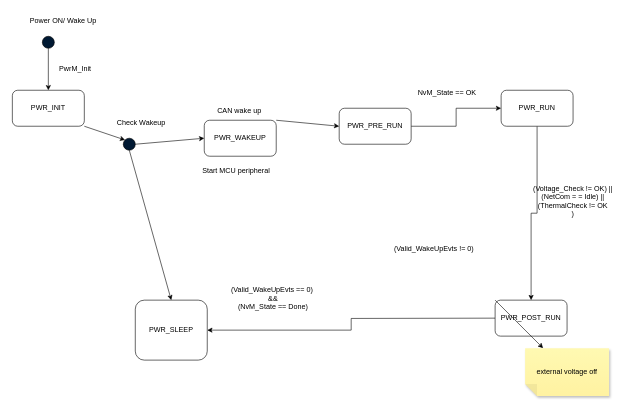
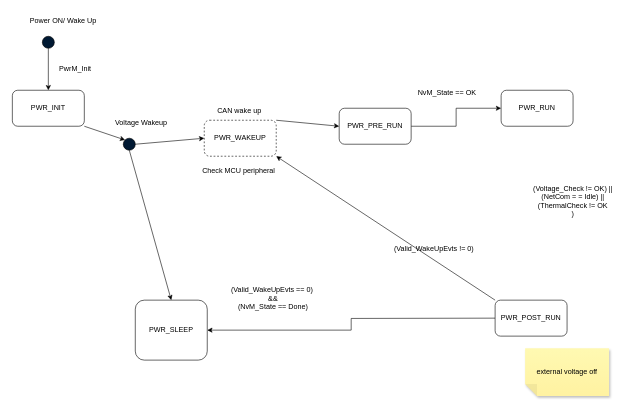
  <mxCell id="0" />
  <mxCell id="1" parent="0" />
  <mxCell id="2" style="edgeStyle=orthogonalEdgeStyle;rounded=0;orthogonalLoop=1;jettySize=auto;html=1;exitX=1;exitY=0.5;exitDx=0;exitDy=0;" edge="1" parent="1" source="3" target="5"><mxGeometry relative="1" as="geometry" /></mxCell>
  <mxCell id="3" value="PWR_PRE_RUN" style="rounded=1;whiteSpace=wrap;html=1;gradientColor=none;glass=0;" vertex="1" parent="1"><mxGeometry x="565" y="180" width="120" height="60" as="geometry" /></mxCell>
- <mxCell id="4" style="edgeStyle=orthogonalEdgeStyle;rounded=0;orthogonalLoop=1;jettySize=auto;html=1;exitX=0.5;exitY=1;exitDx=0;exitDy=0;" edge="1" parent="1" source="5" target="8"><mxGeometry relative="1" as="geometry" /></mxCell>
  <mxCell id="5" value="PWR_RUN" style="rounded=1;whiteSpace=wrap;html=1;" vertex="1" parent="1"><mxGeometry x="835" y="150" width="120" height="60" as="geometry" /></mxCell>
  <mxCell id="6" value="PWR_INIT" style="rounded=1;whiteSpace=wrap;html=1;" vertex="1" parent="1"><mxGeometry x="20" y="150" width="120" height="60" as="geometry" /></mxCell>
  <mxCell id="7" style="edgeStyle=orthogonalEdgeStyle;rounded=0;orthogonalLoop=1;jettySize=auto;html=1;" edge="1" parent="1" target="9"><mxGeometry relative="1" as="geometry"><mxPoint x="825" y="530" as="sourcePoint" /></mxGeometry></mxCell>
  <mxCell id="8" value="&lt;div&gt;PWR_POST_RUN&lt;/div&gt;" style="rounded=1;whiteSpace=wrap;html=1;" vertex="1" parent="1"><mxGeometry x="825" y="500" width="120" height="60" as="geometry" /></mxCell>
  <mxCell id="9" value="&lt;div&gt;PWR_SLEEP&lt;/div&gt;" style="rounded=1;whiteSpace=wrap;html=1;" vertex="1" parent="1"><mxGeometry x="225" y="500" width="120" height="100" as="geometry" /></mxCell>
  <mxCell id="10" style="edgeStyle=orthogonalEdgeStyle;rounded=0;orthogonalLoop=1;jettySize=auto;html=1;exitX=0.5;exitY=1;exitDx=0;exitDy=0;entryX=0.5;entryY=0;entryDx=0;entryDy=0;" edge="1" parent="1" source="11" target="6"><mxGeometry relative="1" as="geometry" /></mxCell>
  <mxCell id="11" value="" style="ellipse;whiteSpace=wrap;html=1;aspect=fixed;fillStyle=solid;fillColor=#001933;" vertex="1" parent="1"><mxGeometry x="70" y="60" width="20" height="20" as="geometry" /></mxCell>
  <mxCell id="12" value="&lt;div&gt;Power ON/ Wake Up&lt;/div&gt;" style="text;strokeColor=none;align=center;fillColor=none;html=1;verticalAlign=middle;whiteSpace=wrap;rounded=0;" vertex="1" parent="1"><mxGeometry x="45" y="20" width="120" height="30" as="geometry" /></mxCell>
  <mxCell id="13" value="PwrM_Init" style="text;strokeColor=none;align=center;fillColor=none;html=1;verticalAlign=middle;whiteSpace=wrap;rounded=0;" vertex="1" parent="1"><mxGeometry x="65" y="100" width="120" height="30" as="geometry" /></mxCell>
  <mxCell id="14" value="&lt;div&gt;NvM_State == OK&lt;/div&gt;" style="text;strokeColor=none;align=center;fillColor=none;html=1;verticalAlign=middle;whiteSpace=wrap;rounded=0;" vertex="1" parent="1"><mxGeometry x="685" y="140" width="120" height="30" as="geometry" /></mxCell>
  <mxCell id="15" value="&lt;div&gt;(Voltage_Check != OK) || &lt;br&gt;&lt;/div&gt;&lt;div&gt;(NetCom = = Idle) ||&lt;/div&gt;&lt;div&gt;(ThermalCheck != OK&lt;/div&gt;&lt;div&gt;)&lt;br&gt;&lt;/div&gt;" style="text;strokeColor=none;align=center;fillColor=none;html=1;verticalAlign=middle;whiteSpace=wrap;rounded=0;" vertex="1" parent="1"><mxGeometry x="875" y="300" width="160" height="70" as="geometry" /></mxCell>
  <mxCell id="16" value="&lt;br&gt;&lt;div&gt;(Valid_WakeUpEvts == 0)&amp;nbsp;&lt;/div&gt;&lt;div&gt;&amp;amp;&amp;amp;&lt;/div&gt;&lt;div&gt;(NvM_State == Done)&lt;br&gt;&lt;/div&gt;" style="text;strokeColor=none;align=center;fillColor=none;html=1;verticalAlign=middle;whiteSpace=wrap;rounded=0;" vertex="1" parent="1"><mxGeometry x="365" y="460" width="180" height="60" as="geometry" /></mxCell>
- <mxCell id="17" value="" style="endArrow=classic;html=1;rounded=0;exitX=0;exitY=0;exitDx=0;exitDy=0;" edge="1" parent="1" source="8" target="19"><mxGeometry width="50" height="50" relative="1" as="geometry"><mxPoint x="465" y="360" as="sourcePoint" /><mxPoint x="515" y="310" as="targetPoint" /></mxGeometry></mxCell>
+ <mxCell id="17" value="" style="endArrow=classic;html=1;rounded=0;exitX=0;exitY=0;exitDx=0;exitDy=0;entryX=1;entryY=1;entryDx=0;entryDy=0;" edge="1" parent="1" source="8" target="27"><mxGeometry width="50" height="50" relative="1" as="geometry"><mxPoint x="465" y="360" as="sourcePoint" /><mxPoint x="515" y="310" as="targetPoint" /></mxGeometry></mxCell>
  <mxCell id="18" value="&lt;br&gt;&lt;div&gt;(Valid_WakeUpEvts != 0)&amp;nbsp;&lt;/div&gt;&lt;br&gt;" style="text;strokeColor=none;align=center;fillColor=none;html=1;verticalAlign=middle;whiteSpace=wrap;rounded=0;" vertex="1" parent="1"><mxGeometry x="635" y="400" width="180" height="30" as="geometry" /></mxCell>
  <mxCell id="19" value="external voltage off" style="shape=note;whiteSpace=wrap;html=1;backgroundOutline=1;fontColor=#000000;darkOpacity=0.05;fillColor=#FFF9B2;strokeColor=none;fillStyle=solid;direction=west;gradientDirection=north;gradientColor=#FFF2A1;shadow=1;size=20;pointerEvents=1;" vertex="1" parent="1"><mxGeometry x="875" y="580" width="140" height="80" as="geometry" /></mxCell>
  <mxCell id="20" value="" style="endArrow=classic;html=1;rounded=0;exitX=1;exitY=0.5;exitDx=0;exitDy=0;entryX=0;entryY=0.5;entryDx=0;entryDy=0;" edge="1" parent="1" source="23" target="27"><mxGeometry width="50" height="50" relative="1" as="geometry"><mxPoint x="465" y="420" as="sourcePoint" /><mxPoint x="515" y="370" as="targetPoint" /></mxGeometry></mxCell>
  <mxCell id="21" value="" style="endArrow=classic;html=1;rounded=0;exitX=1;exitY=0;exitDx=0;exitDy=0;entryX=0;entryY=0.5;entryDx=0;entryDy=0;" edge="1" parent="1" source="27" target="3"><mxGeometry width="50" height="50" relative="1" as="geometry"><mxPoint x="465" y="420" as="sourcePoint" /><mxPoint x="515" y="370" as="targetPoint" /></mxGeometry></mxCell>
  <mxCell id="22" value="" style="endArrow=classic;html=1;rounded=0;exitX=1;exitY=1;exitDx=0;exitDy=0;entryX=0;entryY=0;entryDx=0;entryDy=0;" edge="1" parent="1" source="6" target="23"><mxGeometry width="50" height="50" relative="1" as="geometry"><mxPoint x="140" y="210" as="sourcePoint" /><mxPoint x="345" y="305" as="targetPoint" /></mxGeometry></mxCell>
  <mxCell id="23" value="" style="ellipse;whiteSpace=wrap;html=1;aspect=fixed;fillStyle=solid;fillColor=#001933;" vertex="1" parent="1"><mxGeometry x="205" y="230" width="20" height="20" as="geometry" /></mxCell>
- <mxCell id="24" value="Check Wakeup" style="text;strokeColor=none;align=center;fillColor=none;html=1;verticalAlign=middle;whiteSpace=wrap;rounded=0;" vertex="1" parent="1"><mxGeometry x="175" y="190" width="120" height="30" as="geometry" /></mxCell>
+ <mxCell id="24" value="Voltage Wakeup" style="text;strokeColor=none;align=center;fillColor=none;html=1;verticalAlign=middle;whiteSpace=wrap;rounded=0;" vertex="1" parent="1"><mxGeometry x="175" y="190" width="120" height="30" as="geometry" /></mxCell>
  <mxCell id="25" value="" style="endArrow=classic;html=1;rounded=0;exitX=0.5;exitY=1;exitDx=0;exitDy=0;entryX=0.5;entryY=0;entryDx=0;entryDy=0;" edge="1" parent="1" source="23" target="9"><mxGeometry width="50" height="50" relative="1" as="geometry"><mxPoint x="465" y="390" as="sourcePoint" /><mxPoint x="515" y="340" as="targetPoint" /></mxGeometry></mxCell>
  <mxCell id="26" value="" style="group" vertex="1" connectable="0" parent="1"><mxGeometry x="335" y="140" width="130" height="170" as="geometry" /></mxCell>
- <mxCell id="27" value="PWR_WAKEUP" style="rounded=1;whiteSpace=wrap;html=1;" vertex="1" parent="26"><mxGeometry x="5" y="60" width="120" height="60" as="geometry" /></mxCell>
- <mxCell id="28" value="Start MCU peripheral" style="text;whiteSpace=wrap;html=1;" vertex="1" parent="26"><mxGeometry y="130" width="125" height="40" as="geometry" /></mxCell>
+ <mxCell id="27" value="PWR_WAKEUP" style="rounded=1;whiteSpace=wrap;html=1;dashed=1;" vertex="1" parent="26"><mxGeometry x="5" y="60" width="120" height="60" as="geometry" /></mxCell>
+ <mxCell id="28" value="Check MCU peripheral" style="text;whiteSpace=wrap;html=1;" vertex="1" parent="26"><mxGeometry y="130" width="125" height="40" as="geometry" /></mxCell>
  <mxCell id="29" value="CAN wake up" style="text;whiteSpace=wrap;html=1;" vertex="1" parent="26"><mxGeometry x="25" y="30" width="100" height="30" as="geometry" /></mxCell>
